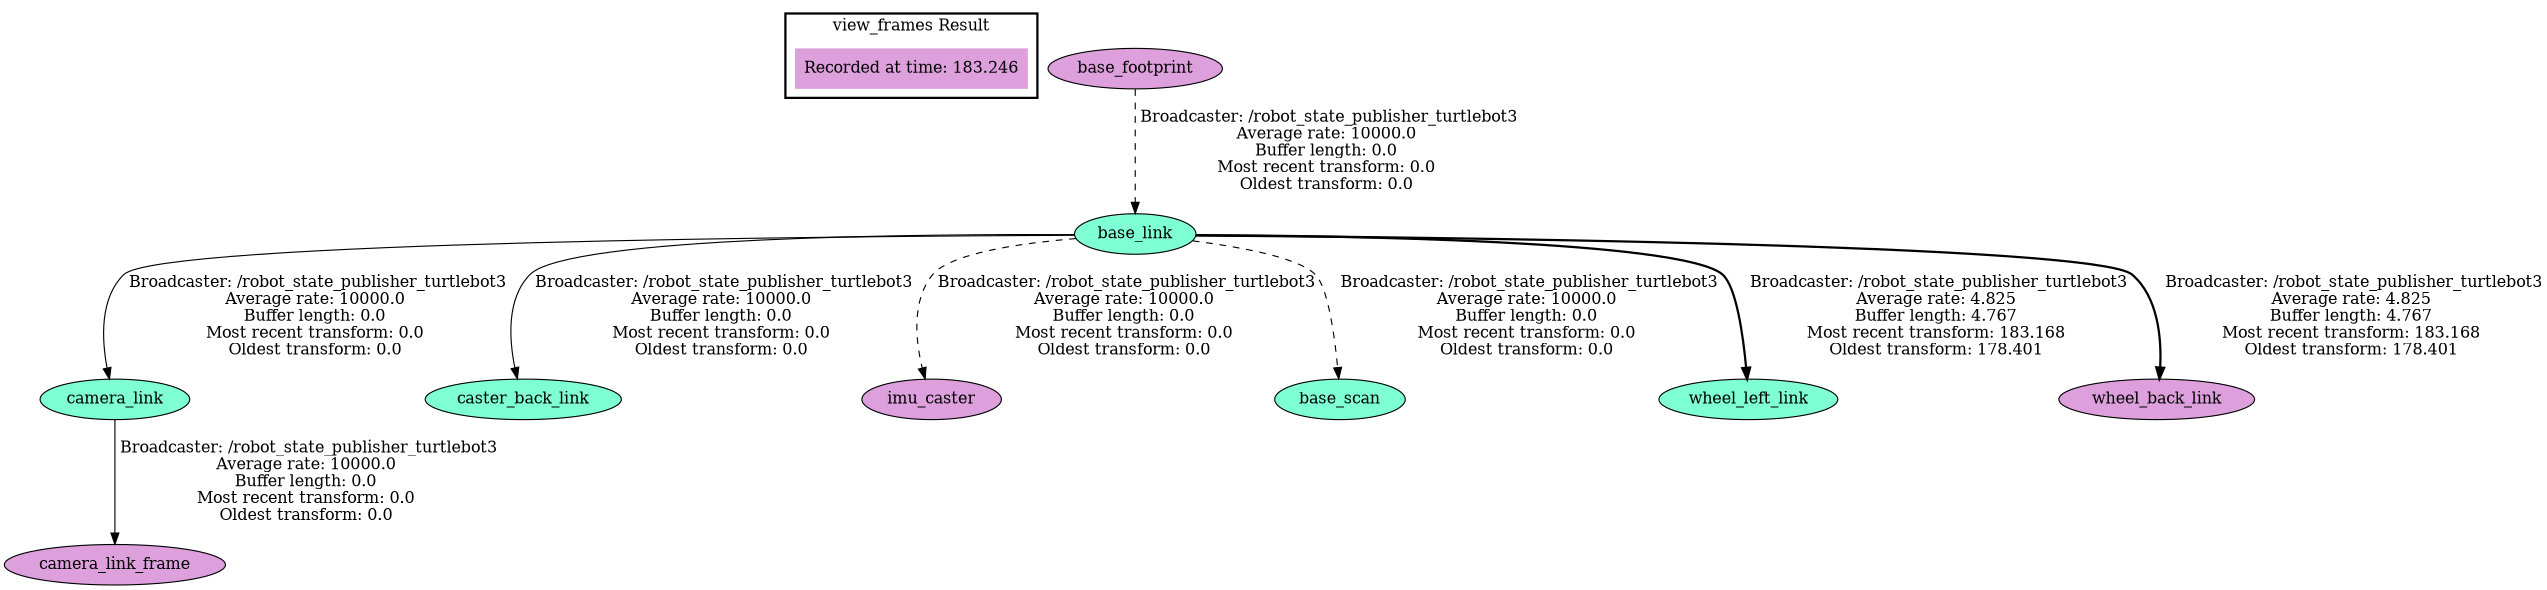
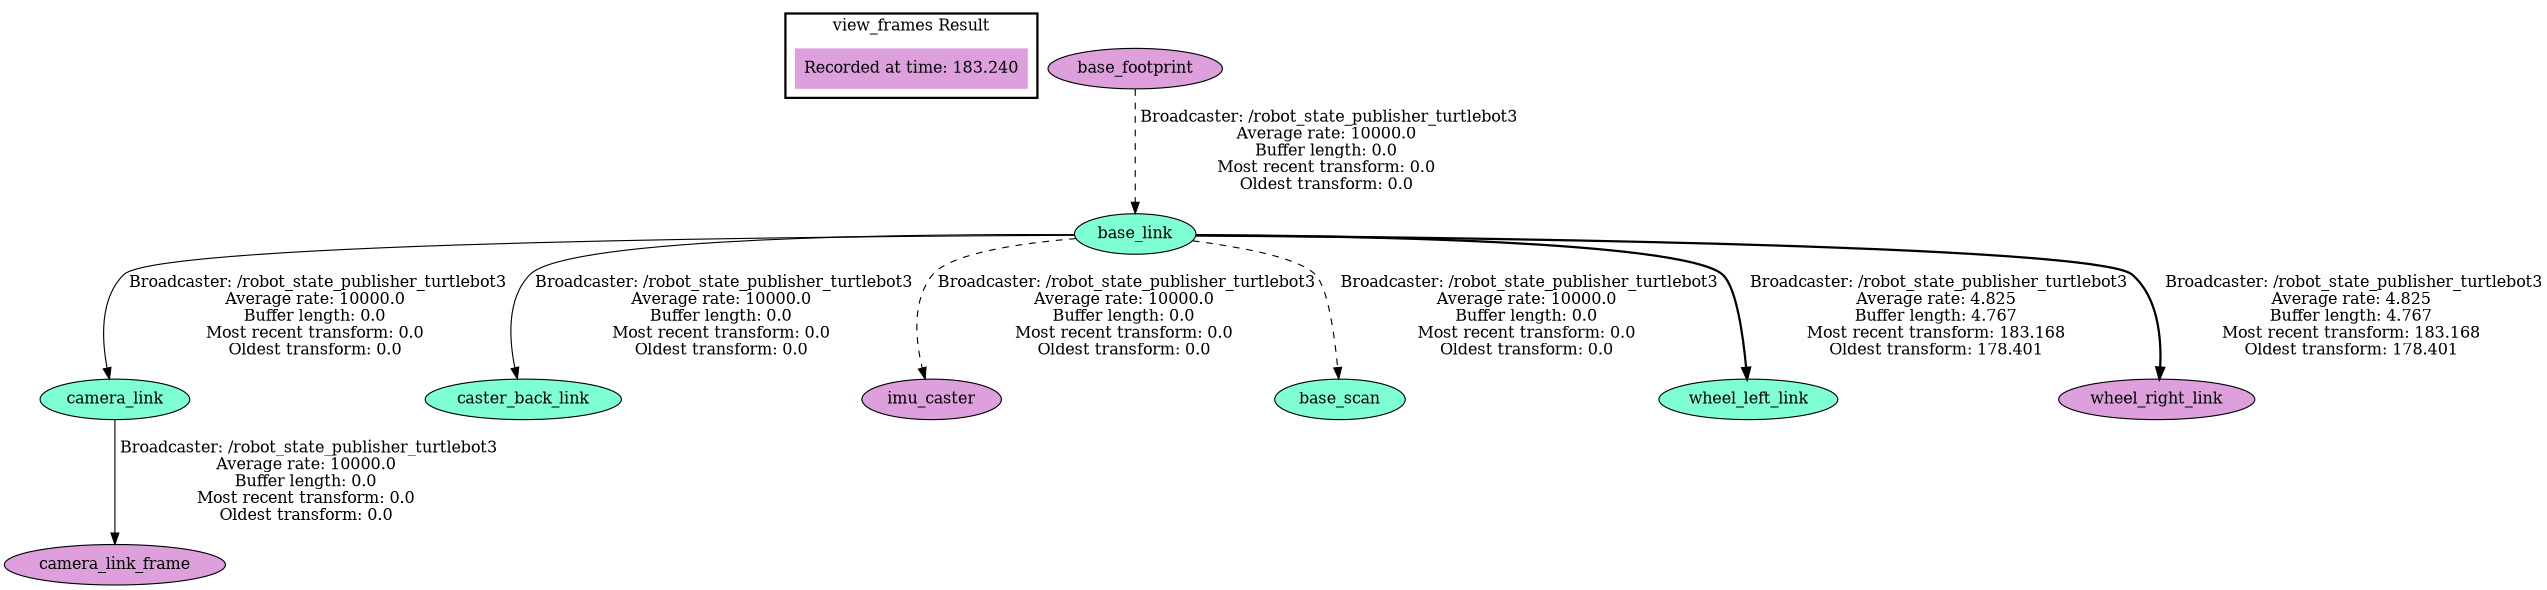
  digraph {
    node [fillcolor=plum style=filled]
    edge [style=solid]
-   "Recorded at time: 183.246" [shape=plaintext]
+   "Recorded at time: 183.246" [shape=plaintext label="Recorded at time: 183.240"]
    base_link [fillcolor=aquamarine]
    base_footprint
    camera_link [fillcolor=aquamarine]
    caster_back_link [fillcolor=aquamarine]
    n6 [label=imu_caster]
    base_scan [fillcolor=aquamarine]
    wheel_left_link [fillcolor=aquamarine]
-   wheel_right_link [label=wheel_back_link]
+   wheel_right_link
    camera_link_frame
    subgraph cluster_1 {
      color=black
      label="view_frames Result"
      style=bold
      "Recorded at time: 183.246"
    }
    base_link -> camera_link [label=" Broadcaster: /robot_state_publisher_turtlebot3\nAverage rate: 10000.0\nBuffer length: 0.0\nMost recent transform: 0.0\nOldest transform: 0.0\n"]
    base_link -> caster_back_link [label=" Broadcaster: /robot_state_publisher_turtlebot3\nAverage rate: 10000.0\nBuffer length: 0.0\nMost recent transform: 0.0\nOldest transform: 0.0\n"]
    base_link -> n6 [label=" Broadcaster: /robot_state_publisher_turtlebot3\nAverage rate: 10000.0\nBuffer length: 0.0\nMost recent transform: 0.0\nOldest transform: 0.0\n" style=dashed]
    base_link -> base_scan [label=" Broadcaster: /robot_state_publisher_turtlebot3\nAverage rate: 10000.0\nBuffer length: 0.0\nMost recent transform: 0.0\nOldest transform: 0.0\n" style=dashed]
    base_link -> wheel_left_link [label=" Broadcaster: /robot_state_publisher_turtlebot3\nAverage rate: 4.825\nBuffer length: 4.767\nMost recent transform: 183.168\nOldest transform: 178.401\n" style=bold]
    base_link -> wheel_right_link [label=" Broadcaster: /robot_state_publisher_turtlebot3\nAverage rate: 4.825\nBuffer length: 4.767\nMost recent transform: 183.168\nOldest transform: 178.401\n" style=bold]
    base_footprint -> base_link [label=" Broadcaster: /robot_state_publisher_turtlebot3\nAverage rate: 10000.0\nBuffer length: 0.0\nMost recent transform: 0.0\nOldest transform: 0.0\n" style=dashed]
    camera_link -> camera_link_frame [label=" Broadcaster: /robot_state_publisher_turtlebot3\nAverage rate: 10000.0\nBuffer length: 0.0\nMost recent transform: 0.0\nOldest transform: 0.0\n"]
  }
